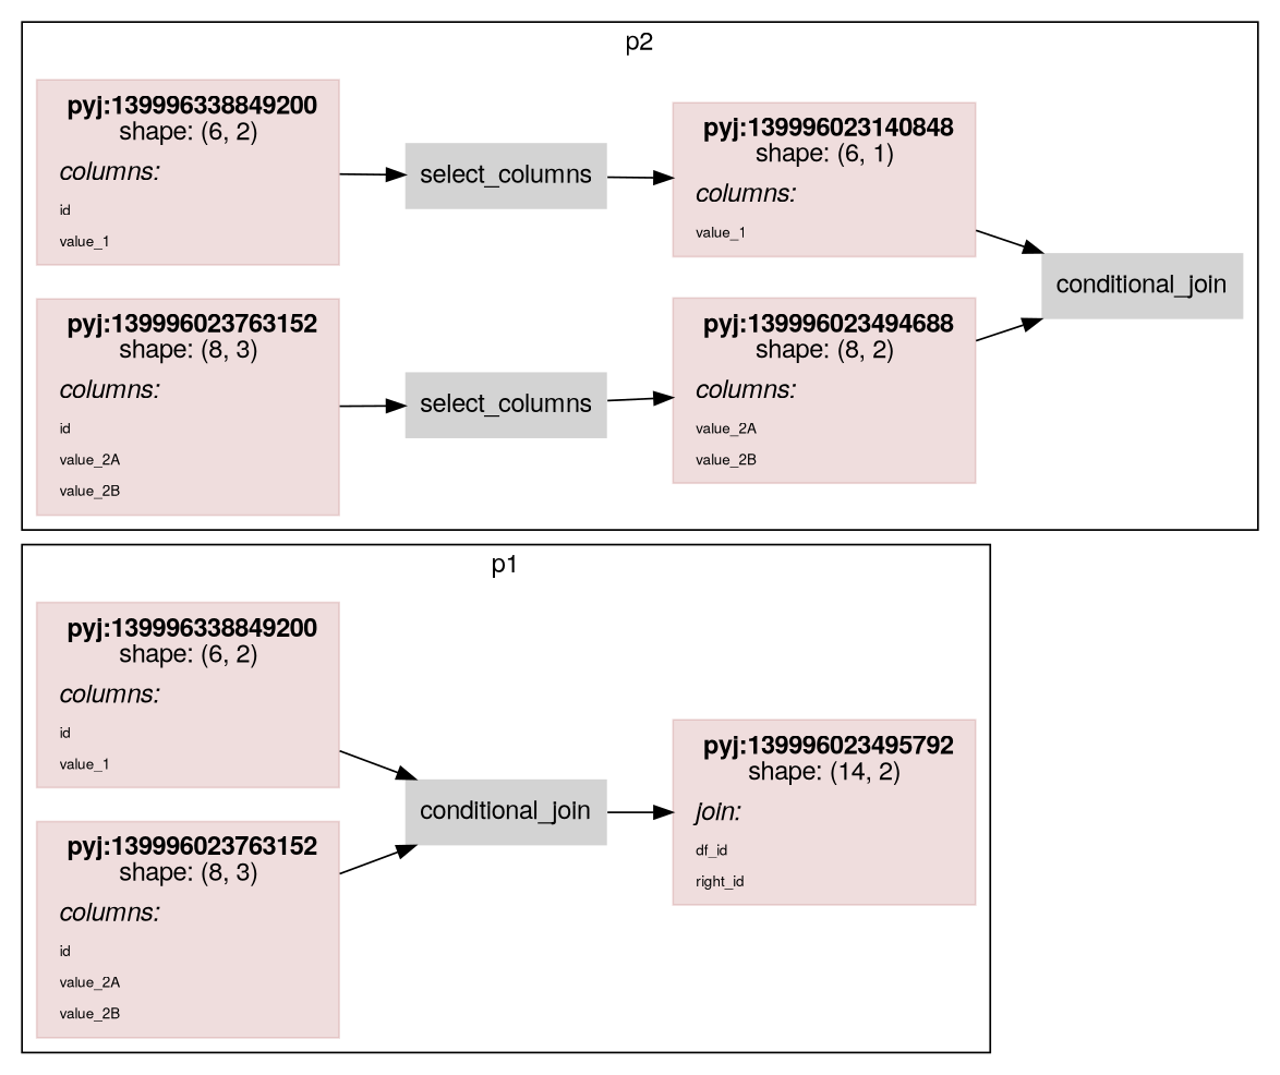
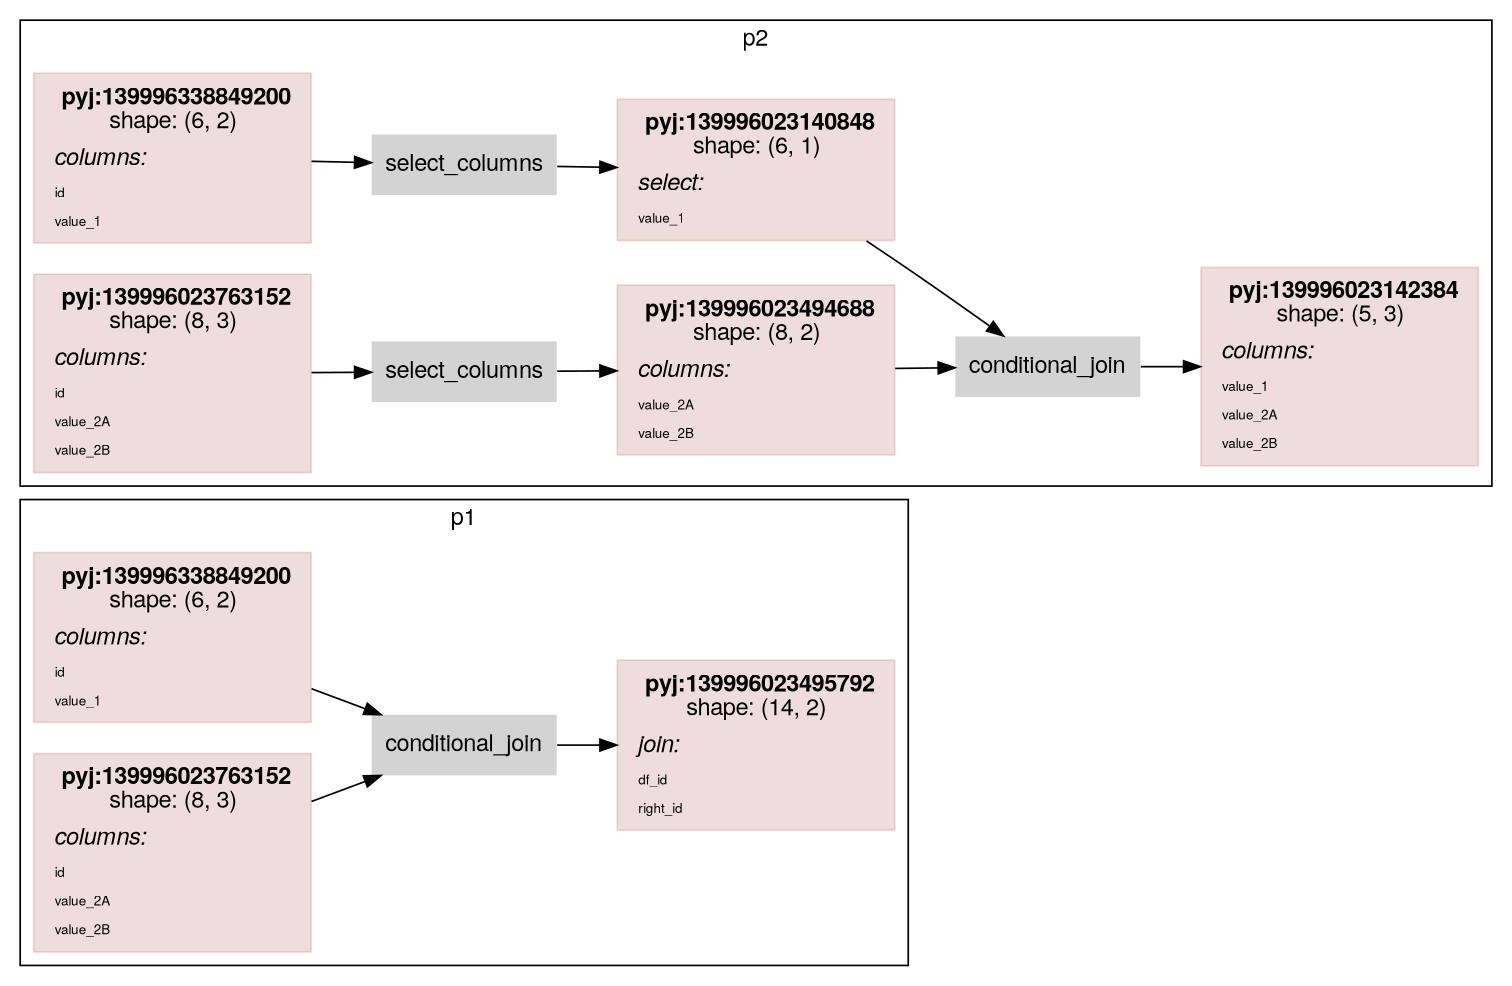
  digraph {
    fontname="Helvetica,Arial,sans-serif"
    rankdir=LR
    node [color="#88000022" fontname="Helvetica,Arial,sans-serif" pencolor="#00000044" shape=rect style=filled]
    edge [fontname="Helvetica,Arial,sans-serif"]
    n1 [label=<<table border="0" cellborder="0" cellspacing="0" cellpadding="4">                          <tr> <td> <b>pyj:139996338849200</b><br/>shape: (6, 2)</td> </tr>                          <tr> <td align="left"><i>columns:</i><br align="left"/></td></tr>                 <tr><td align="left"><FONT POINT-SIZE="8px">id</FONT></td></tr> <tr><td align="left"><FONT POINT-SIZE="8px">value_1</FONT></td></tr>                          </table>>]
    n2 [label=conditional_join shape=plaintext color=""]
    n3 [label=<<table border="0" cellborder="0" cellspacing="0" cellpadding="4">                          <tr> <td> <b>pyj:139996023495792</b><br/>shape: (14, 2)</td> </tr>                          <tr> <td align="left"><i>join:</i><br align="left"/></td></tr>                 <tr><td align="left"><FONT POINT-SIZE="8px">df_id</FONT></td></tr> <tr><td align="left"><FONT POINT-SIZE="8px">right_id</FONT></td></tr>                          </table>>]
    n4 [label=<<table border="0" cellborder="0" cellspacing="0" cellpadding="4">                          <tr> <td> <b>pyj:139996023763152</b><br/>shape: (8, 3)</td> </tr>                          <tr> <td align="left"><i>columns:</i><br align="left"/></td></tr>                 <tr><td align="left"><FONT POINT-SIZE="8px">id</FONT></td></tr> <tr><td align="left"><FONT POINT-SIZE="8px">value_2A</FONT></td></tr> <tr><td align="left"><FONT POINT-SIZE="8px">value_2B</FONT></td></tr>                          </table>>]
    n5 [label=<<table border="0" cellborder="0" cellspacing="0" cellpadding="4">                          <tr> <td> <b>pyj:139996338849200</b><br/>shape: (6, 2)</td> </tr>                          <tr> <td align="left"><i>columns:</i><br align="left"/></td></tr>                 <tr><td align="left"><FONT POINT-SIZE="8px">id</FONT></td></tr> <tr><td align="left"><FONT POINT-SIZE="8px">value_1</FONT></td></tr>                          </table>>]
    n6 [label=select_columns shape=plaintext color=""]
    n7 [label=<<table border="0" cellborder="0" cellspacing="0" cellpadding="4">                          <tr> <td> <b>pyj:139996023763152</b><br/>shape: (8, 3)</td> </tr>                          <tr> <td align="left"><i>columns:</i><br align="left"/></td></tr>                 <tr><td align="left"><FONT POINT-SIZE="8px">id</FONT></td></tr> <tr><td align="left"><FONT POINT-SIZE="8px">value_2A</FONT></td></tr> <tr><td align="left"><FONT POINT-SIZE="8px">value_2B</FONT></td></tr>                          </table>>]
    n8 [label=select_columns shape=plaintext color=""]
-   n9 [label=<<table border="0" cellborder="0" cellspacing="0" cellpadding="4">                          <tr> <td> <b>pyj:139996023140848</b><br/>shape: (6, 1)</td> </tr>                          <tr> <td align="left"><i>columns:</i><br align="left"/></td></tr>                 <tr><td align="left"><FONT POINT-SIZE="8px">value_1</FONT></td></tr>                          </table>>]
+   n9 [label=<<table border="0" cellborder="0" cellspacing="0" cellpadding="4">                          <tr> <td> <b>pyj:139996023140848</b><br/>shape: (6, 1)</td> </tr>                          <tr> <td align="left"><i>select:</i><br align="left"/></td></tr>                 <tr><td align="left"><FONT POINT-SIZE="8px">value_1</FONT></td></tr>                          </table>>]
    n10 [label=conditional_join shape=plaintext color=""]
    n11 [label=<<table border="0" cellborder="0" cellspacing="0" cellpadding="4">                          <tr> <td> <b>pyj:139996023494688</b><br/>shape: (8, 2)</td> </tr>                          <tr> <td align="left"><i>columns:</i><br align="left"/></td></tr>                 <tr><td align="left"><FONT POINT-SIZE="8px">value_2A</FONT></td></tr> <tr><td align="left"><FONT POINT-SIZE="8px">value_2B</FONT></td></tr>                          </table>>]
+   n12 [label=<<table border="0" cellborder="0" cellspacing="0" cellpadding="4">                          <tr> <td> <b>pyj:139996023142384</b><br/>shape: (5, 3)</td> </tr>                          <tr> <td align="left"><i>columns:</i><br align="left"/></td></tr>                 <tr><td align="left"><FONT POINT-SIZE="8px">value_1</FONT></td></tr> <tr><td align="left"><FONT POINT-SIZE="8px">value_2A</FONT></td></tr> <tr><td align="left"><FONT POINT-SIZE="8px">value_2B</FONT></td></tr>                          </table>>]
    subgraph cluster_1 {
      label=p1
      n1
      n2
      n3
      n4
    }
    subgraph cluster_2 {
      label=p2
      n5
      n6
      n7
      n8
      n9
      n10
      n11
+     n12
    }
    n1 -> n2
    n2 -> n3
    n4 -> n2
    n5 -> n6
    n6 -> n9
    n7 -> n8
    n8 -> n11
    n9 -> n10
+   n10 -> n12
    n11 -> n10
  }
